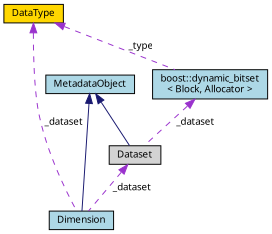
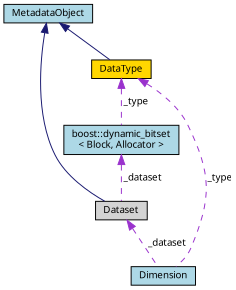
  digraph {
    fontname="Noto Sans"
    node [color=black fillcolor=lightblue fontname="Noto Sans" fontsize=10 shape=record style=filled]
    edge [color=darkorchid3 dir=back fontname="Noto Sans" fontsize=10 labelfontname=Helvetica labelfontsize=10 style=dashed]
    n1 [fontcolor=black height=0.2 label=Dimension width=0.4]
    n2 [height=0.2 label=MetadataObject width=0.4]
    n3 [fillcolor=lightgrey height=0.2 label=Dataset width=0.4]
    n4 [fillcolor=gold height=0.2 label=DataType width=0.4]
    n5 [height=0.2 label="boost::dynamic_bitset\l\< Block, Allocator \>" width=0.4]
-   n2 -> n1 [color=midnightblue style=solid]
+   n2 -> n4 [color=midnightblue style=solid]
    n2 -> n3 [color=midnightblue style=solid]
    n3 -> n1 [label=" _dataset"]
-   n4 -> n1 [label=" _dataset"]
+   n4 -> n1 [label=" _type"]
    n4 -> n5 [label=" _type"]
    n5 -> n3 [label=" _dataset"]
  }
